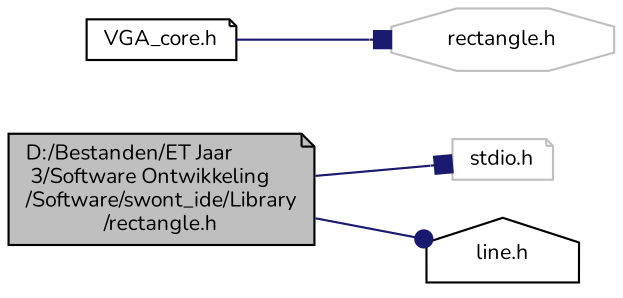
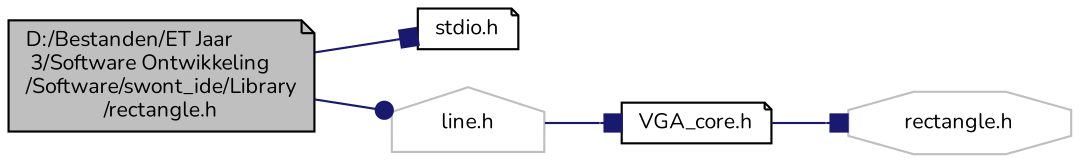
  digraph {
    fontname=Nunito
    rankdir=LR
    node [color=black fillcolor=white fontname=Nunito fontsize=10 shape=note style=filled]
    edge [arrowhead=box color=midnightblue fontname=Nunito fontsize=10 labelfontname=Helvetica labelfontsize=10 style=solid]
    n1 [fillcolor=grey75 fontcolor=black height=0.2 label="D:/Bestanden/ET Jaar\l 3/Software Ontwikkeling\l/Software/swont_ide/Library\l/rectangle.h" width=0.4]
-   n2 [color=grey75 height=0.2 label="stdio.h" width=0.4]
-   n3 [height=0.2 label="line.h" shape=house width=0.4]
+   n2 [height=0.2 label="stdio.h" width=0.4]
+   n3 [color=grey75 height=0.2 label="line.h" shape=house width=0.4]
    n4 [height=0.2 label="VGA_core.h" width=0.4]
    n5 [color=grey75 height=0.2 label="rectangle.h" shape=octagon width=0.4]
    n1 -> n2
    n1 -> n3 [arrowhead=dot]
+   n3 -> n4
    n4 -> n5
  }
